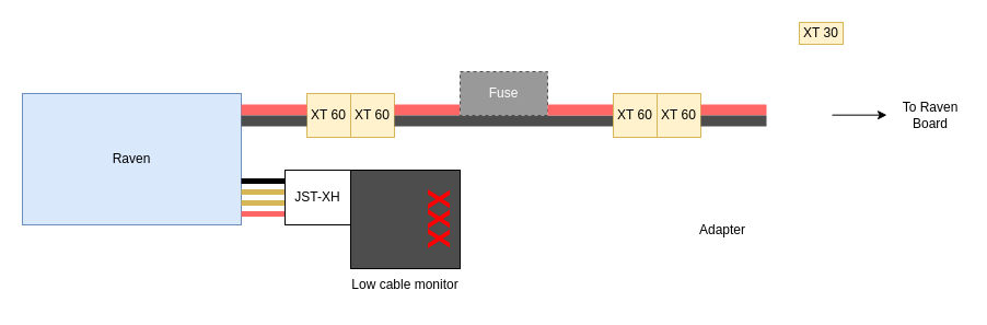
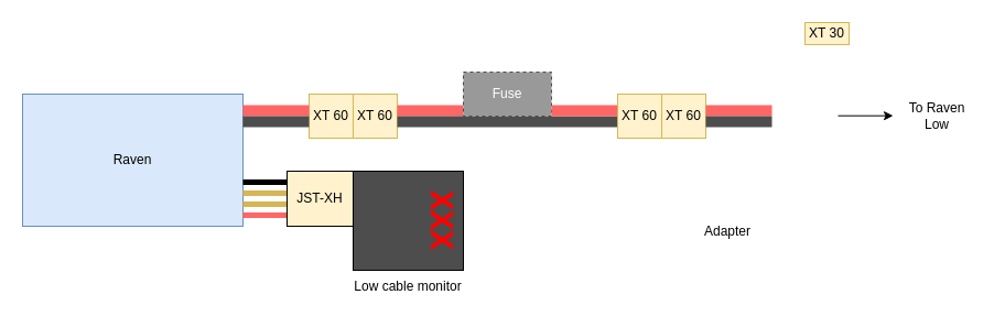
  <mxCell id="0" />
  <mxCell id="1" parent="0" />
  <mxCell id="2" value="Raven" style="rounded=0;whiteSpace=wrap;html=1;fillColor=#dae8fc;strokeColor=#6c8ebf;" parent="1" vertex="1"><mxGeometry x="20" y="85" width="200" height="120" as="geometry" /></mxCell>
  <mxCell id="3" value="XT 60" style="rounded=0;whiteSpace=wrap;html=1;fillColor=#fff2cc;strokeColor=#d6b656;" parent="1" vertex="1"><mxGeometry x="280" y="85" width="40" height="40" as="geometry" /></mxCell>
  <mxCell id="4" value="XT 60" style="rounded=0;whiteSpace=wrap;html=1;fillColor=#fff2cc;strokeColor=#d6b656;" parent="1" vertex="1"><mxGeometry x="320" y="85" width="40" height="40" as="geometry" /></mxCell>
  <mxCell id="5" value="" style="rounded=0;whiteSpace=wrap;html=1;fillColor=#FF6666;strokeColor=none;" parent="1" vertex="1"><mxGeometry x="220" y="95" width="60" height="10" as="geometry" /></mxCell>
  <mxCell id="6" value="" style="rounded=0;whiteSpace=wrap;html=1;fillColor=#4D4D4D;strokeColor=none;" parent="1" vertex="1"><mxGeometry x="220" y="105" width="60" height="10" as="geometry" /></mxCell>
  <mxCell id="7" value="" style="rounded=0;whiteSpace=wrap;html=1;fillColor=#FF6666;strokeColor=none;" parent="1" vertex="1"><mxGeometry x="360" y="95" width="60" height="10" as="geometry" /></mxCell>
  <mxCell id="8" value="" style="rounded=0;whiteSpace=wrap;html=1;fillColor=#4D4D4D;strokeColor=none;" parent="1" vertex="1"><mxGeometry x="360" y="105" width="200" height="10" as="geometry" /></mxCell>
  <mxCell id="9" value="&lt;span style=&quot;color: rgb(255, 255, 255);&quot;&gt;Fuse&lt;/span&gt;" style="rounded=0;whiteSpace=wrap;html=1;fillColor=#999999;strokeColor=#4D4D4D;dashed=1;" parent="1" vertex="1"><mxGeometry x="420" y="65" width="80" height="40" as="geometry" /></mxCell>
  <mxCell id="10" value="" style="rounded=0;whiteSpace=wrap;html=1;fillColor=#FF6666;strokeColor=none;" parent="1" vertex="1"><mxGeometry x="500" y="95" width="60" height="10" as="geometry" /></mxCell>
  <mxCell id="11" value="XT 60" style="rounded=0;whiteSpace=wrap;html=1;fillColor=#fff2cc;strokeColor=#d6b656;" parent="1" vertex="1"><mxGeometry x="560" y="85" width="40" height="40" as="geometry" /></mxCell>
  <mxCell id="12" value="XT 60" style="rounded=0;whiteSpace=wrap;html=1;fillColor=#fff2cc;strokeColor=#d6b656;" parent="1" vertex="1"><mxGeometry x="600" y="85" width="40" height="40" as="geometry" /></mxCell>
  <mxCell id="13" value="" style="rounded=0;whiteSpace=wrap;html=1;fillColor=#FF6666;strokeColor=none;" parent="1" vertex="1"><mxGeometry x="640" y="95" width="60" height="10" as="geometry" /></mxCell>
  <mxCell id="14" value="" style="rounded=0;whiteSpace=wrap;html=1;fillColor=#4D4D4D;strokeColor=none;" parent="1" vertex="1"><mxGeometry x="640" y="105" width="60" height="10" as="geometry" /></mxCell>
  <mxCell id="15" value="XT 30" style="rounded=0;whiteSpace=wrap;html=1;fillColor=#fff2cc;strokeColor=#d6b656;" parent="1" vertex="1"><mxGeometry x="730" y="20" width="40" height="20" as="geometry" /></mxCell>
  <mxCell id="16" value="" style="endArrow=classic;html=1;rounded=0;" parent="1" edge="1"><mxGeometry width="50" height="50" relative="1" as="geometry"><mxPoint x="760" y="104.66" as="sourcePoint" /><mxPoint x="810" y="104.66" as="targetPoint" /></mxGeometry></mxCell>
- <mxCell id="17" value="To Raven Board" style="text;html=1;align=center;verticalAlign=middle;whiteSpace=wrap;rounded=0;" parent="1" vertex="1"><mxGeometry x="820" y="85" width="60" height="40" as="geometry" /></mxCell>
+ <mxCell id="17" value="To Raven Low" style="text;html=1;align=center;verticalAlign=middle;whiteSpace=wrap;rounded=0;" parent="1" vertex="1"><mxGeometry x="820" y="85" width="60" height="40" as="geometry" /></mxCell>
  <mxCell id="18" value="" style="endArrow=none;html=1;rounded=0;strokeWidth=5;fillColor=#fff2cc;strokeColor=#d6b656;" parent="1" edge="1"><mxGeometry width="50" height="50" relative="1" as="geometry"><mxPoint x="220" y="175" as="sourcePoint" /><mxPoint x="260" y="175" as="targetPoint" /></mxGeometry></mxCell>
  <mxCell id="19" value="" style="endArrow=none;html=1;rounded=0;strokeWidth=5;fillColor=#fff2cc;strokeColor=#d6b656;" parent="1" edge="1"><mxGeometry width="50" height="50" relative="1" as="geometry"><mxPoint x="220" y="185" as="sourcePoint" /><mxPoint x="260" y="185" as="targetPoint" /></mxGeometry></mxCell>
  <mxCell id="20" value="" style="endArrow=none;html=1;rounded=0;strokeWidth=5;fillColor=#f8cecc;strokeColor=#FF6666;" parent="1" edge="1"><mxGeometry width="50" height="50" relative="1" as="geometry"><mxPoint x="220" y="195" as="sourcePoint" /><mxPoint x="260" y="195" as="targetPoint" /></mxGeometry></mxCell>
  <mxCell id="21" value="" style="endArrow=none;html=1;rounded=0;strokeWidth=5;" parent="1" edge="1"><mxGeometry width="50" height="50" relative="1" as="geometry"><mxPoint x="220" y="165" as="sourcePoint" /><mxPoint x="260" y="165" as="targetPoint" /></mxGeometry></mxCell>
- <mxCell id="22" value="JST-XH" style="rounded=0;whiteSpace=wrap;html=1;" parent="1" vertex="1"><mxGeometry x="260" y="155" width="60" height="50" as="geometry" /></mxCell>
+ <mxCell id="22" value="JST-XH" style="rounded=0;whiteSpace=wrap;html=1;fillColor=#fff2cc;" parent="1" vertex="1"><mxGeometry x="260" y="155" width="60" height="50" as="geometry" /></mxCell>
  <mxCell id="23" value="" style="rounded=0;whiteSpace=wrap;html=1;fillColor=#4D4D4D;" vertex="1" parent="1"><mxGeometry x="320" y="155" width="100" height="90" as="geometry" /></mxCell>
  <mxCell id="24" value="&lt;font style=&quot;font-size: 30px;&quot; face=&quot;Courier New&quot;&gt;&lt;b&gt;&lt;span style=&quot;color: rgb(255, 0, 0);&quot;&gt;XXX&lt;/span&gt;&lt;/b&gt;&lt;/font&gt;" style="text;html=1;align=center;verticalAlign=middle;whiteSpace=wrap;rounded=0;rotation=90;" vertex="1" parent="1"><mxGeometry x="355" y="180" width="90" height="40" as="geometry" /></mxCell>
  <mxCell id="25" value="Adapter" style="text;html=1;align=center;verticalAlign=middle;whiteSpace=wrap;rounded=0;" vertex="1" parent="1"><mxGeometry x="600" y="195" width="120" height="30" as="geometry" /></mxCell>
  <mxCell id="26" value="Low cable monitor" style="text;html=1;align=center;verticalAlign=middle;whiteSpace=wrap;rounded=0;" vertex="1" parent="1"><mxGeometry x="310" y="245" width="120" height="30" as="geometry" /></mxCell>
